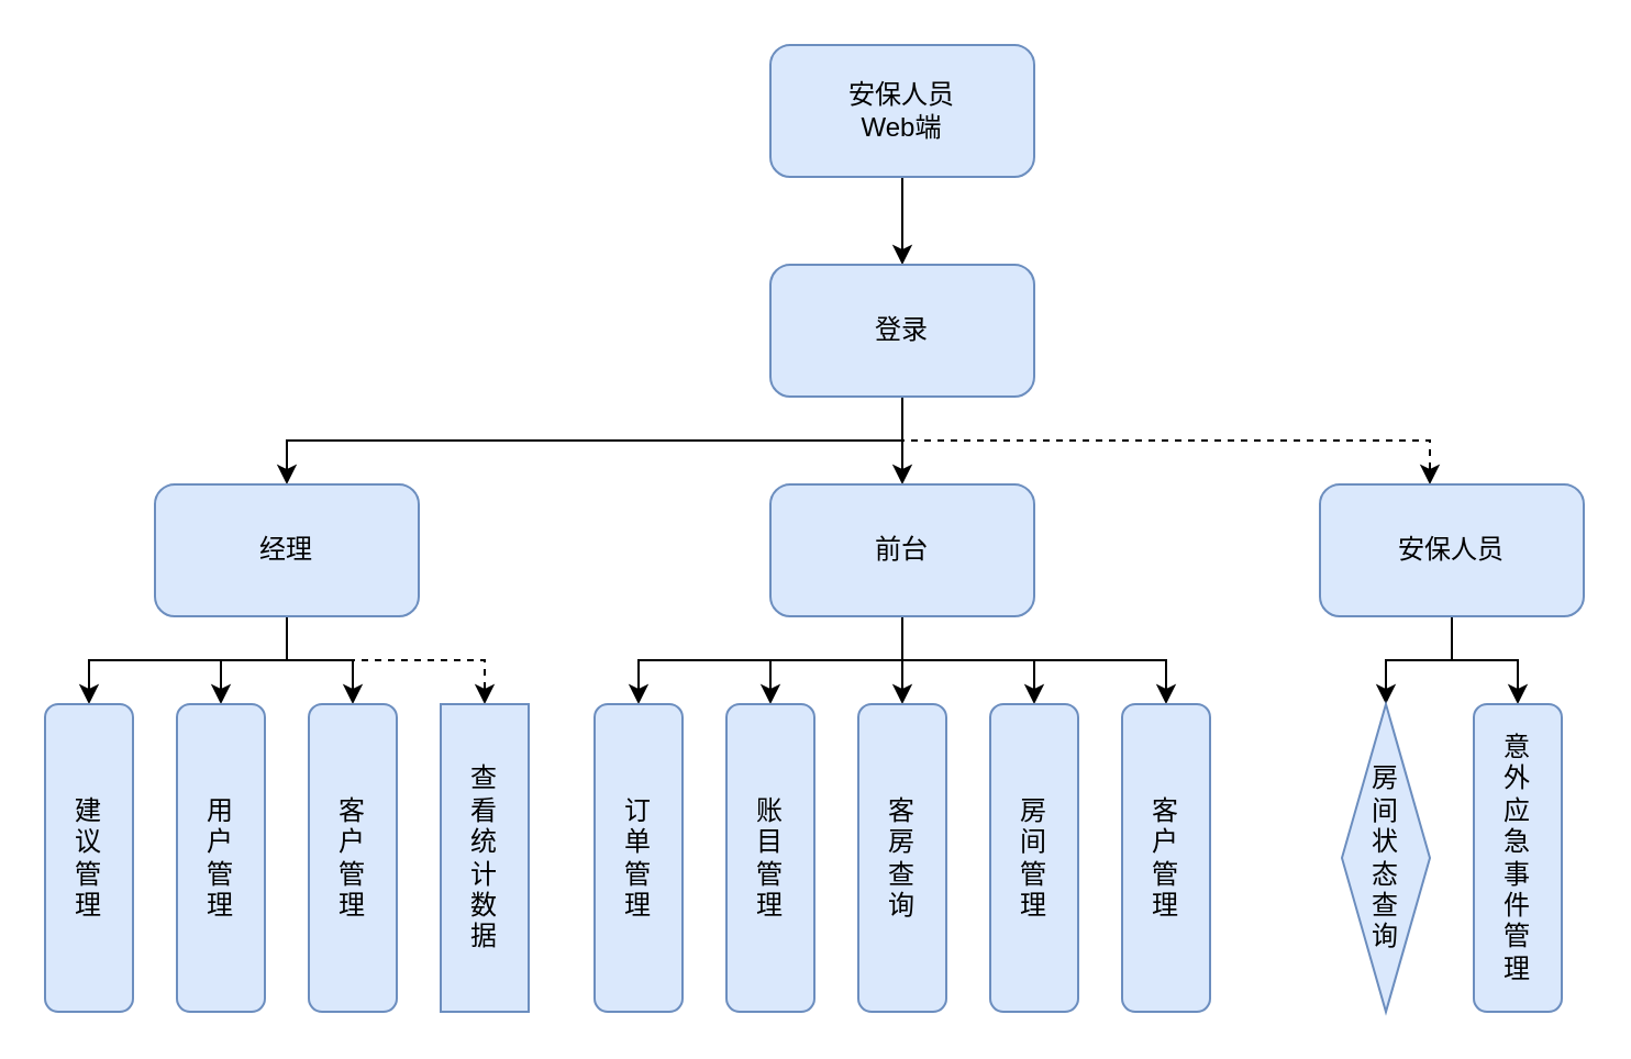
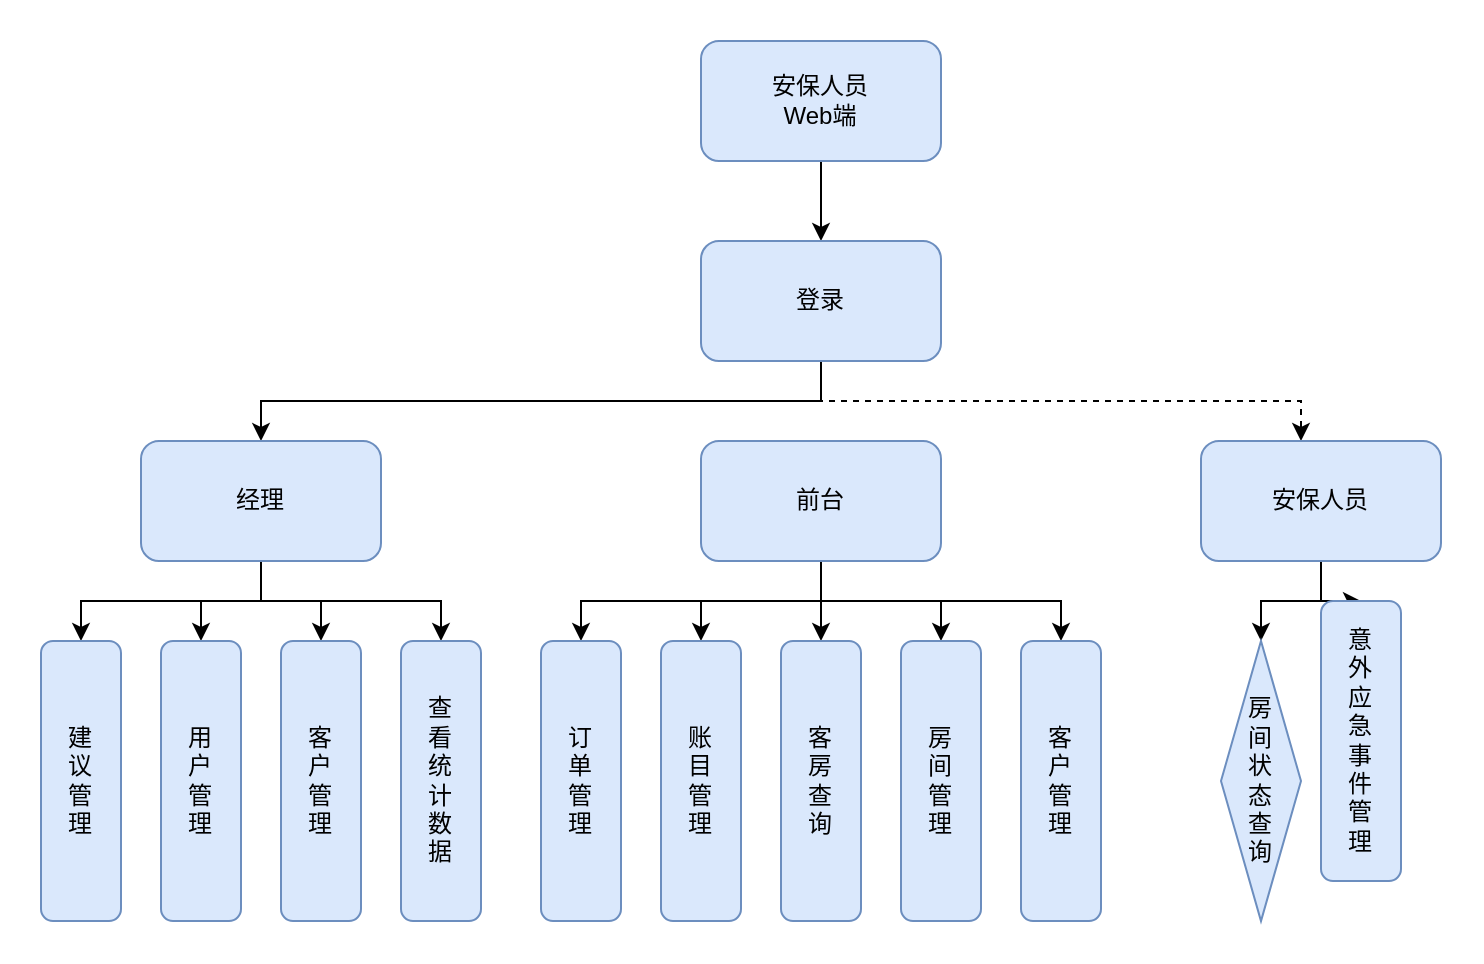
  <mxCell id="0" />
  <mxCell id="1" parent="0" />
  <mxCell id="2" style="edgeStyle=orthogonalEdgeStyle;rounded=0;orthogonalLoop=1;jettySize=auto;html=1;entryX=0.5;entryY=0;entryDx=0;entryDy=0;shadow=0;sketch=0;" parent="1" source="3" target="7" edge="1"><mxGeometry relative="1" as="geometry" /></mxCell>
  <mxCell id="3" value="安保人员&lt;br&gt;Web端" style="rounded=1;whiteSpace=wrap;html=1;fillColor=#dae8fc;strokeColor=#6c8ebf;shadow=0;glass=0;sketch=0;" parent="1" vertex="1"><mxGeometry x="350" y="20" width="120" height="60" as="geometry" /></mxCell>
- <mxCell id="4" style="edgeStyle=orthogonalEdgeStyle;rounded=0;orthogonalLoop=1;jettySize=auto;html=1;shadow=0;sketch=0;" parent="1" source="7" target="18" edge="1"><mxGeometry relative="1" as="geometry" /></mxCell>
  <mxCell id="5" style="edgeStyle=orthogonalEdgeStyle;rounded=0;orthogonalLoop=1;jettySize=auto;html=1;entryX=0.5;entryY=0;entryDx=0;entryDy=0;shadow=0;sketch=0;" parent="1" source="7" target="12" edge="1"><mxGeometry relative="1" as="geometry"><Array as="points"><mxPoint x="410" y="200" /><mxPoint x="130" y="200" /></Array></mxGeometry></mxCell>
  <mxCell id="6" style="edgeStyle=orthogonalEdgeStyle;rounded=0;orthogonalLoop=1;jettySize=auto;html=1;shadow=0;sketch=0;dashed=1;" edge="1" parent="1" source="7" target="21"><mxGeometry relative="1" as="geometry"><Array as="points"><mxPoint x="410" y="200" /><mxPoint x="650" y="200" /></Array></mxGeometry></mxCell>
  <mxCell id="7" value="登录" style="rounded=1;whiteSpace=wrap;html=1;fillColor=#dae8fc;strokeColor=#6c8ebf;shadow=0;sketch=0;" parent="1" vertex="1"><mxGeometry x="350" y="120" width="120" height="60" as="geometry" /></mxCell>
  <mxCell id="8" style="edgeStyle=orthogonalEdgeStyle;rounded=0;orthogonalLoop=1;jettySize=auto;html=1;shadow=0;sketch=0;" edge="1" parent="1" source="12" target="26"><mxGeometry relative="1" as="geometry" /></mxCell>
  <mxCell id="9" style="edgeStyle=orthogonalEdgeStyle;rounded=0;orthogonalLoop=1;jettySize=auto;html=1;entryX=0.5;entryY=0;entryDx=0;entryDy=0;shadow=0;sketch=0;" edge="1" parent="1" source="12" target="25"><mxGeometry relative="1" as="geometry" /></mxCell>
  <mxCell id="10" style="edgeStyle=orthogonalEdgeStyle;rounded=0;orthogonalLoop=1;jettySize=auto;html=1;shadow=0;sketch=0;" edge="1" parent="1" source="12" target="32"><mxGeometry relative="1" as="geometry"><Array as="points"><mxPoint x="130" y="300" /><mxPoint x="40" y="300" /></Array></mxGeometry></mxCell>
- <mxCell id="11" style="edgeStyle=orthogonalEdgeStyle;rounded=0;orthogonalLoop=1;jettySize=auto;html=1;shadow=0;sketch=0;dashed=1;" edge="1" parent="1" source="12" target="30"><mxGeometry relative="1" as="geometry"><Array as="points"><mxPoint x="130" y="300" /><mxPoint x="220" y="300" /></Array></mxGeometry></mxCell>
+ <mxCell id="11" style="edgeStyle=orthogonalEdgeStyle;rounded=0;orthogonalLoop=1;jettySize=auto;html=1;shadow=0;sketch=0;" edge="1" parent="1" source="12" target="30"><mxGeometry relative="1" as="geometry"><Array as="points"><mxPoint x="130" y="300" /><mxPoint x="220" y="300" /></Array></mxGeometry></mxCell>
  <mxCell id="12" value="经理" style="rounded=1;whiteSpace=wrap;html=1;fillColor=#dae8fc;strokeColor=#6c8ebf;shadow=0;sketch=0;" parent="1" vertex="1"><mxGeometry x="70" y="220" width="120" height="60" as="geometry" /></mxCell>
  <mxCell id="13" style="edgeStyle=orthogonalEdgeStyle;rounded=0;orthogonalLoop=1;jettySize=auto;html=1;entryX=0.5;entryY=0;entryDx=0;entryDy=0;shadow=0;sketch=0;" edge="1" parent="1" source="18" target="22"><mxGeometry relative="1" as="geometry"><Array as="points"><mxPoint x="410" y="300" /><mxPoint x="290" y="300" /></Array></mxGeometry></mxCell>
  <mxCell id="14" style="edgeStyle=orthogonalEdgeStyle;rounded=0;orthogonalLoop=1;jettySize=auto;html=1;entryX=0.5;entryY=0;entryDx=0;entryDy=0;shadow=0;sketch=0;" edge="1" parent="1" source="18" target="24"><mxGeometry relative="1" as="geometry" /></mxCell>
  <mxCell id="15" style="edgeStyle=orthogonalEdgeStyle;rounded=0;orthogonalLoop=1;jettySize=auto;html=1;entryX=0.5;entryY=0;entryDx=0;entryDy=0;shadow=0;sketch=0;" edge="1" parent="1" source="18" target="23"><mxGeometry relative="1" as="geometry" /></mxCell>
  <mxCell id="16" style="edgeStyle=orthogonalEdgeStyle;rounded=0;orthogonalLoop=1;jettySize=auto;html=1;entryX=0.5;entryY=0;entryDx=0;entryDy=0;shadow=0;sketch=0;" edge="1" parent="1" source="18" target="27"><mxGeometry relative="1" as="geometry"><Array as="points"><mxPoint x="410" y="300" /><mxPoint x="470" y="300" /></Array></mxGeometry></mxCell>
  <mxCell id="17" style="edgeStyle=orthogonalEdgeStyle;rounded=0;orthogonalLoop=1;jettySize=auto;html=1;entryX=0.5;entryY=0;entryDx=0;entryDy=0;shadow=0;sketch=0;" edge="1" parent="1" source="18" target="31"><mxGeometry relative="1" as="geometry"><Array as="points"><mxPoint x="410" y="300" /><mxPoint x="530" y="300" /></Array></mxGeometry></mxCell>
  <mxCell id="18" value="前台" style="rounded=1;whiteSpace=wrap;html=1;fillColor=#dae8fc;strokeColor=#6c8ebf;shadow=0;sketch=0;" parent="1" vertex="1"><mxGeometry x="350" y="220" width="120" height="60" as="geometry" /></mxCell>
  <mxCell id="19" style="edgeStyle=orthogonalEdgeStyle;rounded=0;orthogonalLoop=1;jettySize=auto;html=1;entryX=0.5;entryY=0;entryDx=0;entryDy=0;shadow=0;sketch=0;" edge="1" parent="1" source="21" target="29"><mxGeometry relative="1" as="geometry" /></mxCell>
  <mxCell id="20" style="edgeStyle=orthogonalEdgeStyle;rounded=0;orthogonalLoop=1;jettySize=auto;html=1;entryX=0.5;entryY=0;entryDx=0;entryDy=0;shadow=0;sketch=0;" edge="1" parent="1" source="21" target="28"><mxGeometry relative="1" as="geometry" /></mxCell>
  <mxCell id="21" value="安保人员" style="rounded=1;whiteSpace=wrap;html=1;fillColor=#dae8fc;strokeColor=#6c8ebf;shadow=0;sketch=0;" parent="1" vertex="1"><mxGeometry x="600" y="220" width="120" height="60" as="geometry" /></mxCell>
  <mxCell id="22" value="订&lt;br&gt;单&lt;br&gt;管&lt;br&gt;理" style="rounded=1;whiteSpace=wrap;html=1;fillColor=#dae8fc;strokeColor=#6c8ebf;shadow=0;sketch=0;" parent="1" vertex="1"><mxGeometry x="270" y="320" width="40" height="140" as="geometry" /></mxCell>
  <mxCell id="23" value="客&lt;br&gt;房&lt;br&gt;查&lt;br&gt;询" style="rounded=1;whiteSpace=wrap;html=1;fillColor=#dae8fc;strokeColor=#6c8ebf;shadow=0;sketch=0;" parent="1" vertex="1"><mxGeometry x="390" y="320" width="40" height="140" as="geometry" /></mxCell>
  <mxCell id="24" value="账&lt;br&gt;目&lt;br&gt;管&lt;br&gt;理" style="rounded=1;whiteSpace=wrap;html=1;fillColor=#dae8fc;strokeColor=#6c8ebf;shadow=0;sketch=0;" parent="1" vertex="1"><mxGeometry x="330" y="320" width="40" height="140" as="geometry" /></mxCell>
  <mxCell id="25" value="用&lt;br&gt;户&lt;br&gt;管&lt;br&gt;理" style="rounded=1;whiteSpace=wrap;html=1;fillColor=#dae8fc;strokeColor=#6c8ebf;shadow=0;sketch=0;" parent="1" vertex="1"><mxGeometry x="80" y="320" width="40" height="140" as="geometry" /></mxCell>
  <mxCell id="26" value="客&lt;br&gt;户&lt;br&gt;管&lt;br&gt;理" style="rounded=1;whiteSpace=wrap;html=1;fillColor=#dae8fc;strokeColor=#6c8ebf;shadow=0;sketch=0;" parent="1" vertex="1"><mxGeometry x="140" y="320" width="40" height="140" as="geometry" /></mxCell>
  <mxCell id="27" value="房&lt;br&gt;间&lt;br&gt;管&lt;br&gt;理" style="rounded=1;whiteSpace=wrap;html=1;fillColor=#dae8fc;strokeColor=#6c8ebf;shadow=0;sketch=0;" vertex="1" parent="1"><mxGeometry x="450" y="320" width="40" height="140" as="geometry" /></mxCell>
- <mxCell id="28" value="意&lt;br&gt;外&lt;br&gt;应&lt;br&gt;急&lt;br&gt;事&lt;br&gt;件&lt;br&gt;管&lt;br&gt;理" style="rounded=1;whiteSpace=wrap;html=1;fillColor=#dae8fc;strokeColor=#6c8ebf;shadow=0;sketch=0;" vertex="1" parent="1"><mxGeometry x="670" y="320" width="40" height="140" as="geometry" /></mxCell>
+ <mxCell id="28" value="意&lt;br&gt;外&lt;br&gt;应&lt;br&gt;急&lt;br&gt;事&lt;br&gt;件&lt;br&gt;管&lt;br&gt;理" style="rounded=1;whiteSpace=wrap;html=1;fillColor=#dae8fc;strokeColor=#6c8ebf;shadow=0;sketch=0;" vertex="1" parent="1"><mxGeometry x="660" y="300" width="40" height="140" as="geometry" /></mxCell>
  <mxCell id="29" value="房&lt;br&gt;间&lt;br&gt;状&lt;br&gt;态&lt;br&gt;查&lt;br&gt;询" style="rhombus;whiteSpace=wrap;html=1;fillColor=#dae8fc;strokeColor=#6c8ebf;shadow=0;sketch=0;" vertex="1" parent="1"><mxGeometry x="610" y="320" width="40" height="140" as="geometry" /></mxCell>
- <mxCell id="30" value="查&lt;br&gt;看&lt;br&gt;统&lt;br&gt;计&lt;br&gt;数&lt;br&gt;据" style="whiteSpace=wrap;html=1;fillColor=#dae8fc;strokeColor=#6c8ebf;shadow=0;sketch=0;rounded=0;" vertex="1" parent="1"><mxGeometry x="200" y="320" width="40" height="140" as="geometry" /></mxCell>
+ <mxCell id="30" value="查&lt;br&gt;看&lt;br&gt;统&lt;br&gt;计&lt;br&gt;数&lt;br&gt;据" style="rounded=1;whiteSpace=wrap;html=1;fillColor=#dae8fc;strokeColor=#6c8ebf;shadow=0;sketch=0;" vertex="1" parent="1"><mxGeometry x="200" y="320" width="40" height="140" as="geometry" /></mxCell>
  <mxCell id="31" value="客&lt;br&gt;户&lt;br&gt;管&lt;br&gt;理" style="rounded=1;whiteSpace=wrap;html=1;fillColor=#dae8fc;strokeColor=#6c8ebf;shadow=0;sketch=0;" vertex="1" parent="1"><mxGeometry x="510" y="320" width="40" height="140" as="geometry" /></mxCell>
  <mxCell id="32" value="建&lt;br&gt;议&lt;br&gt;管&lt;br&gt;理" style="rounded=1;whiteSpace=wrap;html=1;fillColor=#dae8fc;strokeColor=#6c8ebf;shadow=0;sketch=0;" vertex="1" parent="1"><mxGeometry x="20" y="320" width="40" height="140" as="geometry" /></mxCell>
